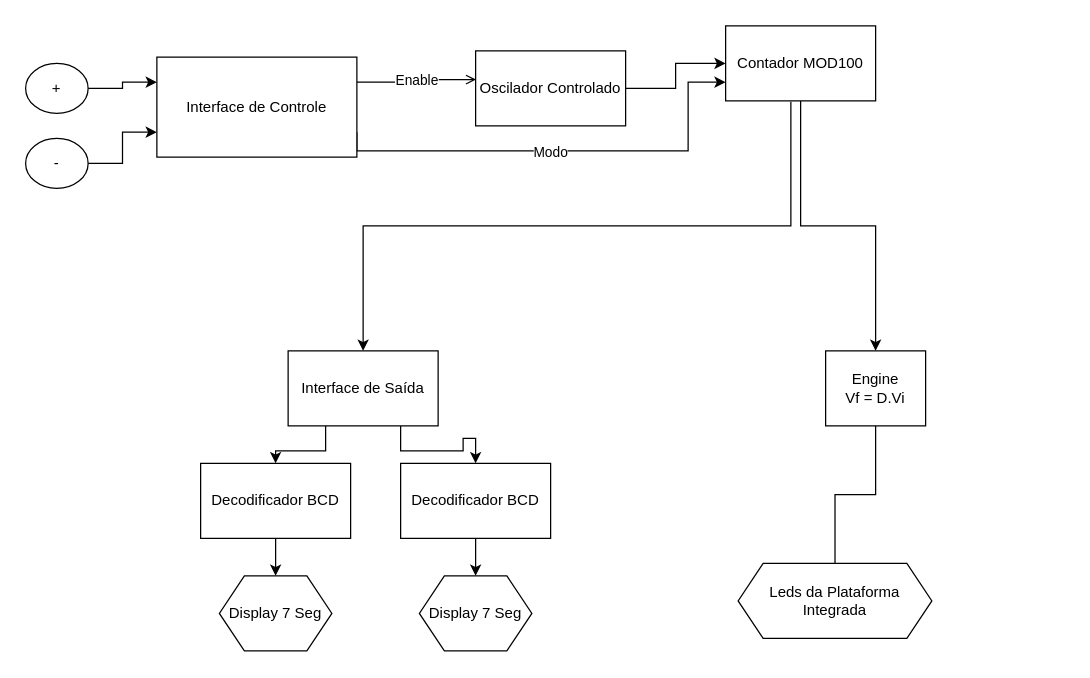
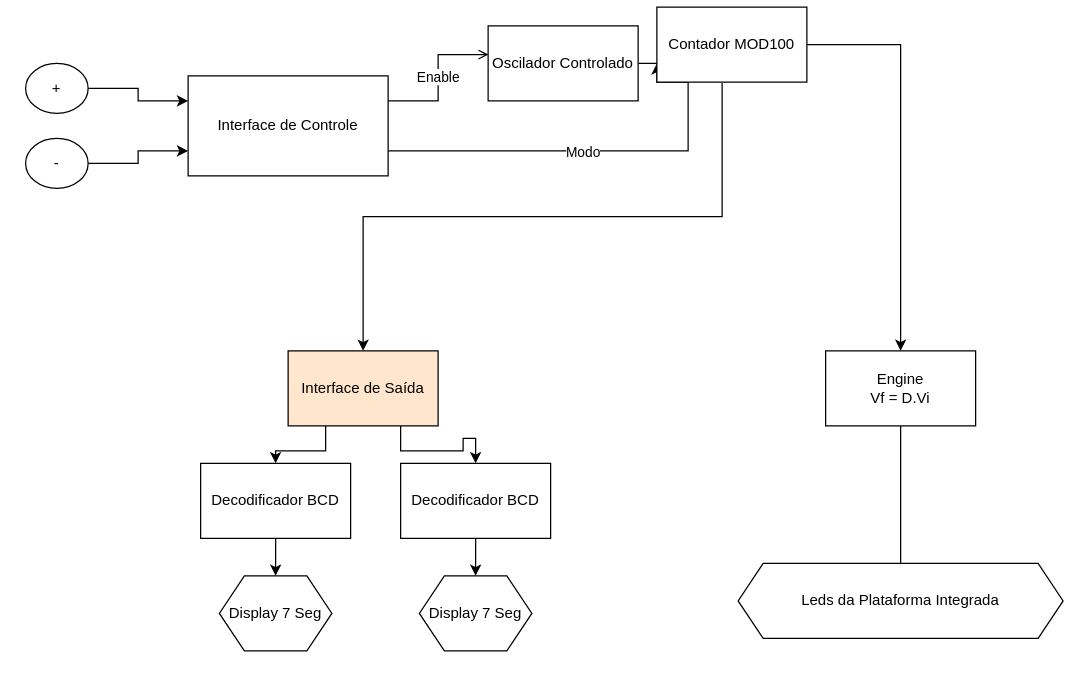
  <mxCell id="0" />
  <mxCell id="1" parent="0" />
  <mxCell id="2" value="Enable" style="edgeStyle=orthogonalEdgeStyle;rounded=0;orthogonalLoop=1;jettySize=auto;html=1;exitX=1;exitY=0.25;exitDx=0;exitDy=0;entryX=0.003;entryY=0.383;entryDx=0;entryDy=0;entryPerimeter=0;endArrow=open;" edge="1" parent="1" source="5" target="7"><mxGeometry relative="1" as="geometry" /></mxCell>
  <mxCell id="3" style="edgeStyle=orthogonalEdgeStyle;rounded=0;orthogonalLoop=1;jettySize=auto;html=1;exitX=1;exitY=0.75;exitDx=0;exitDy=0;entryX=0;entryY=0.75;entryDx=0;entryDy=0;" edge="1" parent="1" source="5" target="10"><mxGeometry relative="1" as="geometry"><Array as="points"><mxPoint x="550" y="120" /><mxPoint x="550" y="65" /></Array></mxGeometry></mxCell>
  <mxCell id="4" value="Modo" style="edgeLabel;html=1;align=center;verticalAlign=middle;resizable=0;points=[];" vertex="1" connectable="0" parent="3"><mxGeometry x="-0.075" relative="1" as="geometry"><mxPoint as="offset" /></mxGeometry></mxCell>
- <mxCell id="5" value="Interface de Controle" style="rounded=0;whiteSpace=wrap;html=1;" vertex="1" parent="1"><mxGeometry x="125" y="45" width="160" height="80" as="geometry" /></mxCell>
+ <mxCell id="5" value="Interface de Controle" style="rounded=0;whiteSpace=wrap;html=1;" vertex="1" parent="1"><mxGeometry x="150" y="60" width="160" height="80" as="geometry" /></mxCell>
  <mxCell id="6" style="edgeStyle=orthogonalEdgeStyle;rounded=0;orthogonalLoop=1;jettySize=auto;html=1;entryX=0;entryY=0.5;entryDx=0;entryDy=0;" edge="1" parent="1" source="7" target="10"><mxGeometry relative="1" as="geometry" /></mxCell>
- <mxCell id="7" value="Oscilador Controlado" style="rounded=0;whiteSpace=wrap;html=1;" vertex="1" parent="1"><mxGeometry x="380" y="40" width="120" height="60" as="geometry" /></mxCell>
+ <mxCell id="7" value="Oscilador Controlado" style="rounded=0;whiteSpace=wrap;html=1;" vertex="1" parent="1"><mxGeometry x="390" y="20" width="120" height="60" as="geometry" /></mxCell>
  <mxCell id="8" style="edgeStyle=orthogonalEdgeStyle;rounded=0;orthogonalLoop=1;jettySize=auto;html=1;exitX=0.435;exitY=1.01;exitDx=0;exitDy=0;entryX=0.5;entryY=0;entryDx=0;entryDy=0;exitPerimeter=0;" edge="1" parent="1" source="10" target="21"><mxGeometry relative="1" as="geometry" /></mxCell>
  <mxCell id="9" style="edgeStyle=orthogonalEdgeStyle;rounded=0;orthogonalLoop=1;jettySize=auto;html=1;entryX=0.5;entryY=0;entryDx=0;entryDy=0;" edge="1" parent="1" source="10" target="25"><mxGeometry relative="1" as="geometry" /></mxCell>
- <mxCell id="10" value="Contador MOD100" style="rounded=0;whiteSpace=wrap;html=1;" vertex="1" parent="1"><mxGeometry x="580" y="20" width="120" height="60" as="geometry" /></mxCell>
+ <mxCell id="10" value="Contador MOD100" style="rounded=0;whiteSpace=wrap;html=1;" vertex="1" parent="1"><mxGeometry x="525" y="5" width="120" height="60" as="geometry" /></mxCell>
  <mxCell id="11" style="edgeStyle=orthogonalEdgeStyle;rounded=0;orthogonalLoop=1;jettySize=auto;html=1;exitX=1;exitY=0.5;exitDx=0;exitDy=0;entryX=0;entryY=0.25;entryDx=0;entryDy=0;" edge="1" parent="1" source="12" target="5"><mxGeometry relative="1" as="geometry" /></mxCell>
  <mxCell id="12" value="+" style="ellipse;whiteSpace=wrap;html=1;" vertex="1" parent="1"><mxGeometry x="20" y="50" width="50" height="40" as="geometry" /></mxCell>
  <mxCell id="13" style="edgeStyle=orthogonalEdgeStyle;rounded=0;orthogonalLoop=1;jettySize=auto;html=1;entryX=0;entryY=0.75;entryDx=0;entryDy=0;" edge="1" parent="1" source="14" target="5"><mxGeometry relative="1" as="geometry" /></mxCell>
  <mxCell id="14" value="-" style="ellipse;whiteSpace=wrap;html=1;" vertex="1" parent="1"><mxGeometry x="20" y="110" width="50" height="40" as="geometry" /></mxCell>
  <mxCell id="15" style="edgeStyle=orthogonalEdgeStyle;rounded=0;orthogonalLoop=1;jettySize=auto;html=1;exitX=0.5;exitY=1;exitDx=0;exitDy=0;entryX=0.5;entryY=0;entryDx=0;entryDy=0;" edge="1" parent="1" source="16" target="22"><mxGeometry relative="1" as="geometry" /></mxCell>
  <mxCell id="16" value="Decodificador BCD" style="rounded=0;whiteSpace=wrap;html=1;" vertex="1" parent="1"><mxGeometry x="160" y="370" width="120" height="60" as="geometry" /></mxCell>
  <mxCell id="17" style="edgeStyle=orthogonalEdgeStyle;rounded=0;orthogonalLoop=1;jettySize=auto;html=1;exitX=0.5;exitY=1;exitDx=0;exitDy=0;entryX=0.5;entryY=0;entryDx=0;entryDy=0;" edge="1" parent="1" source="18" target="23"><mxGeometry relative="1" as="geometry" /></mxCell>
  <mxCell id="18" value="Decodificador BCD" style="rounded=0;whiteSpace=wrap;html=1;" vertex="1" parent="1"><mxGeometry x="320" y="370" width="120" height="60" as="geometry" /></mxCell>
  <mxCell id="19" style="edgeStyle=orthogonalEdgeStyle;rounded=0;orthogonalLoop=1;jettySize=auto;html=1;exitX=0.25;exitY=1;exitDx=0;exitDy=0;" edge="1" parent="1" source="21" target="16"><mxGeometry relative="1" as="geometry" /></mxCell>
  <mxCell id="20" style="edgeStyle=orthogonalEdgeStyle;rounded=0;orthogonalLoop=1;jettySize=auto;html=1;exitX=0.75;exitY=1;exitDx=0;exitDy=0;entryX=0.5;entryY=0;entryDx=0;entryDy=0;" edge="1" parent="1" source="21" target="18"><mxGeometry relative="1" as="geometry" /></mxCell>
- <mxCell id="21" value="Interface de Saída" style="rounded=0;whiteSpace=wrap;html=1;" vertex="1" parent="1"><mxGeometry x="230" y="280" width="120" height="60" as="geometry" /></mxCell>
+ <mxCell id="21" value="Interface de Saída" style="rounded=0;whiteSpace=wrap;html=1;fillColor=#ffe6cc;" vertex="1" parent="1"><mxGeometry x="230" y="280" width="120" height="60" as="geometry" /></mxCell>
  <mxCell id="22" value="Display 7 Seg" style="shape=hexagon;perimeter=hexagonPerimeter2;whiteSpace=wrap;html=1;fixedSize=1;" vertex="1" parent="1"><mxGeometry x="175" y="460" width="90" height="60" as="geometry" /></mxCell>
  <mxCell id="23" value="Display 7 Seg" style="shape=hexagon;perimeter=hexagonPerimeter2;whiteSpace=wrap;html=1;fixedSize=1;" vertex="1" parent="1"><mxGeometry x="335" y="460" width="90" height="60" as="geometry" /></mxCell>
  <mxCell id="24" style="edgeStyle=orthogonalEdgeStyle;rounded=0;orthogonalLoop=1;jettySize=auto;html=1;entryX=0.5;entryY=0;entryDx=0;entryDy=0;endArrow=none;" edge="1" parent="1" source="25" target="26"><mxGeometry relative="1" as="geometry" /></mxCell>
- <mxCell id="25" value="Engine&lt;br&gt;Vf = D.Vi" style="rounded=0;whiteSpace=wrap;html=1;" vertex="1" parent="1"><mxGeometry x="660" y="280" width="80" height="60" as="geometry" /></mxCell>
- <mxCell id="26" value="Leds da Plataforma Integrada" style="shape=hexagon;perimeter=hexagonPerimeter2;whiteSpace=wrap;html=1;fixedSize=1;" vertex="1" parent="1"><mxGeometry x="590" y="450" width="155" height="60" as="geometry" /></mxCell>
+ <mxCell id="25" value="Engine&lt;br&gt;Vf = D.Vi" style="rounded=0;whiteSpace=wrap;html=1;" vertex="1" parent="1"><mxGeometry x="660" y="280" width="120" height="60" as="geometry" /></mxCell>
+ <mxCell id="26" value="Leds da Plataforma Integrada" style="shape=hexagon;perimeter=hexagonPerimeter2;whiteSpace=wrap;html=1;fixedSize=1;" vertex="1" parent="1"><mxGeometry x="590" y="450" width="260" height="60" as="geometry" /></mxCell>
